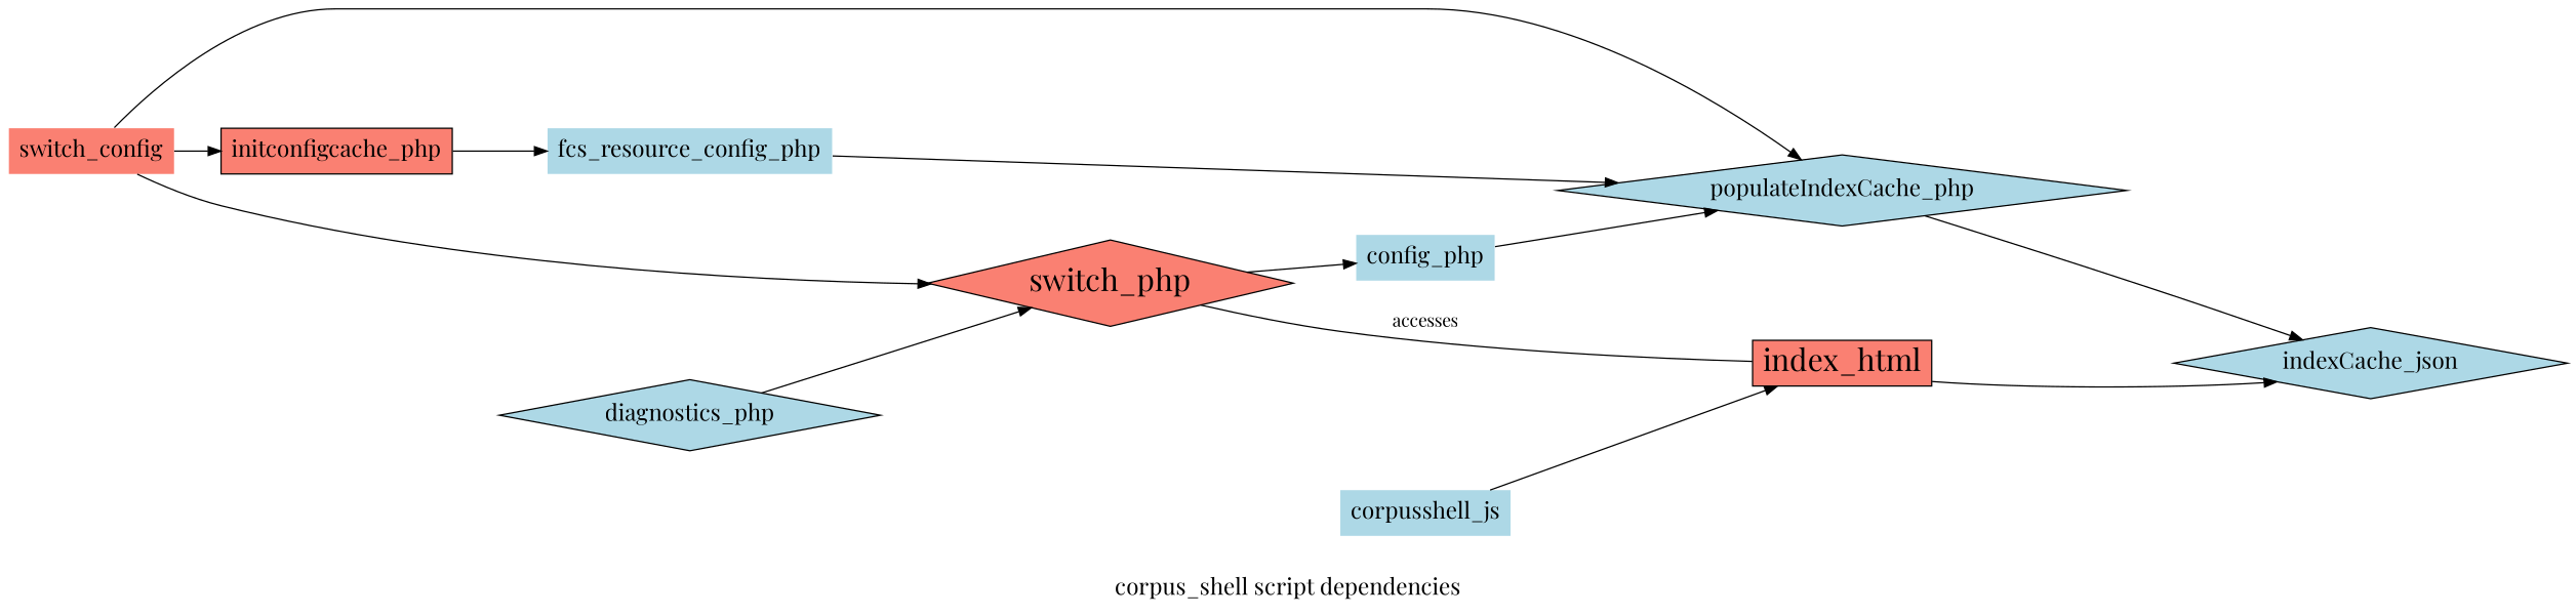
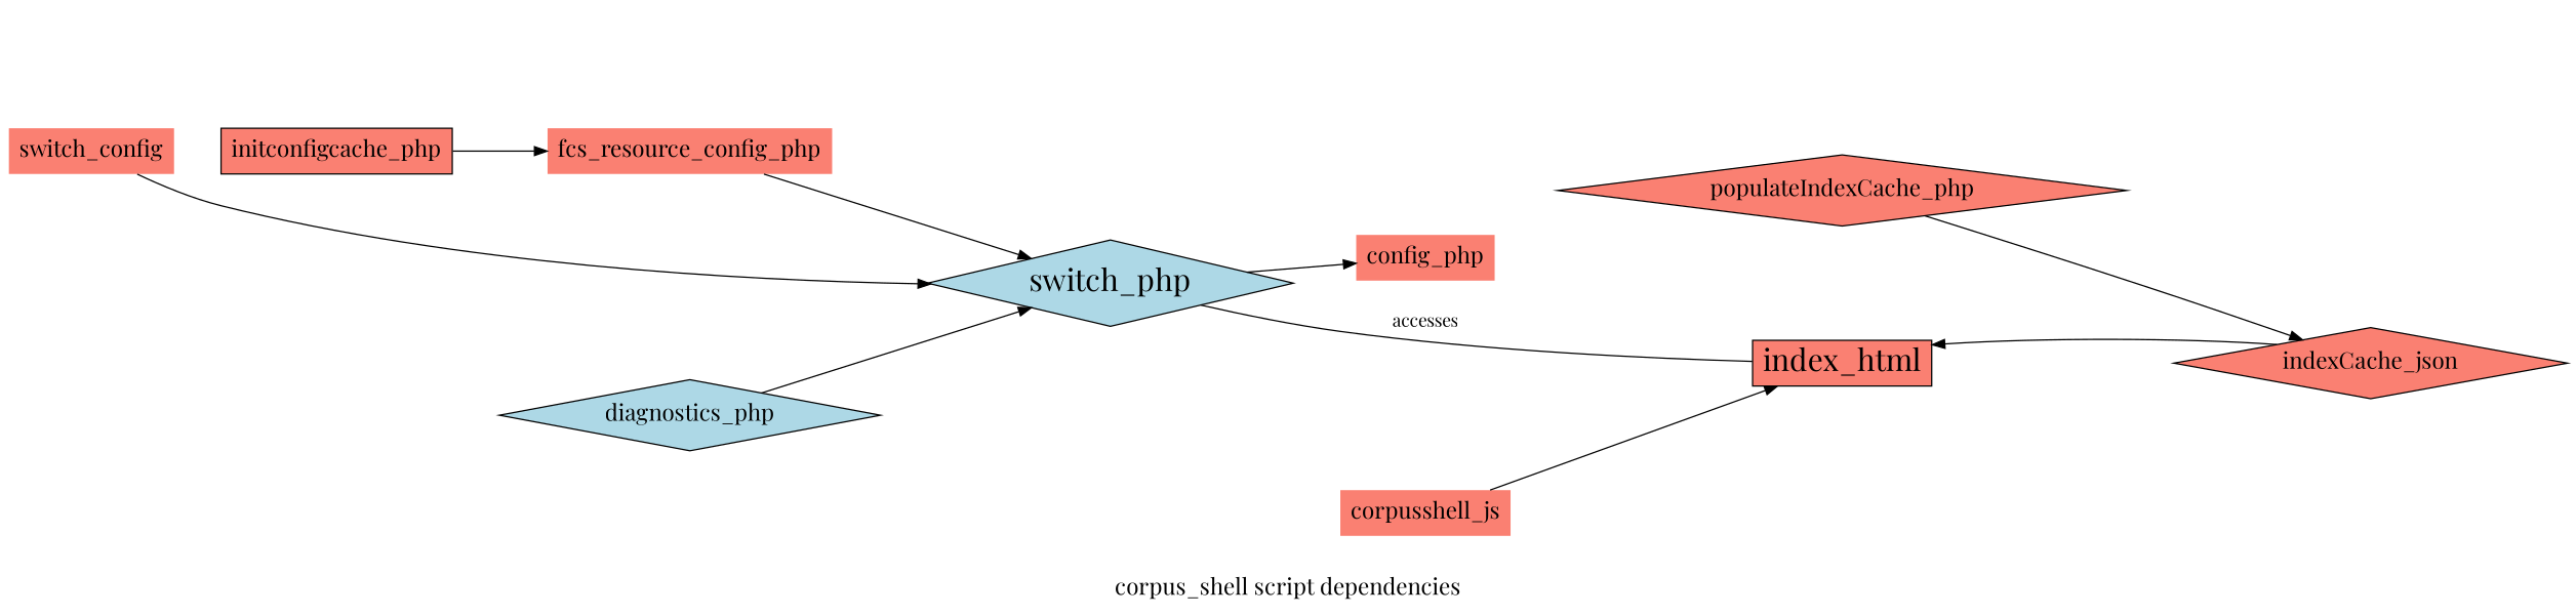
  digraph {
    fontname="Playfair Display"
    fontsize=18
    label="corpus_shell script dependencies"
    nodesep=0.7
    rankdir=LR
    node [fillcolor=salmon fontname="Playfair Display" fontsize=18 shape=diamond style=filled]
    edge [fontname="Playfair Display"]
-   switch_php [fontsize=24]
+   switch_php [fillcolor=lightblue fontsize=24]
    index_html [fontsize=24 shape=box]
-   config_php [fillcolor=lightblue shape=none]
-   populateIndexCache_php [fillcolor=lightblue]
-   indexCache_json [fillcolor=lightblue]
+   config_php [shape=none]
+   populateIndexCache_php
+   indexCache_json
    initconfigcache_php [shape=box]
-   fcs_resource_config_php [fillcolor=lightblue shape=none]
+   fcs_resource_config_php [shape=none]
    diagnostics_php [fillcolor=lightblue]
    switch_config [shape=none]
-   corpusshell_js [fillcolor=lightblue shape=none]
+   corpusshell_js [shape=none]
    subgraph cluster_1 {
      label=ddconsru
    }
    subgraph cluster_2 {
      label=aggregator
    }
    subgraph cluster_3 {
      label="fcs php"
    }
    switch_php -> index_html [arrowhead=none arrowtail=open label=accesses]
    switch_php -> config_php
-   config_php -> populateIndexCache_php
    populateIndexCache_php -> indexCache_json
-   index_html -> indexCache_json
+   indexCache_json -> index_html
    initconfigcache_php -> fcs_resource_config_php
-   fcs_resource_config_php -> populateIndexCache_php
+   fcs_resource_config_php -> switch_php
    diagnostics_php -> switch_php
    switch_config -> switch_php
-   switch_config -> populateIndexCache_php
-   switch_config -> initconfigcache_php
    corpusshell_js -> index_html
  }
